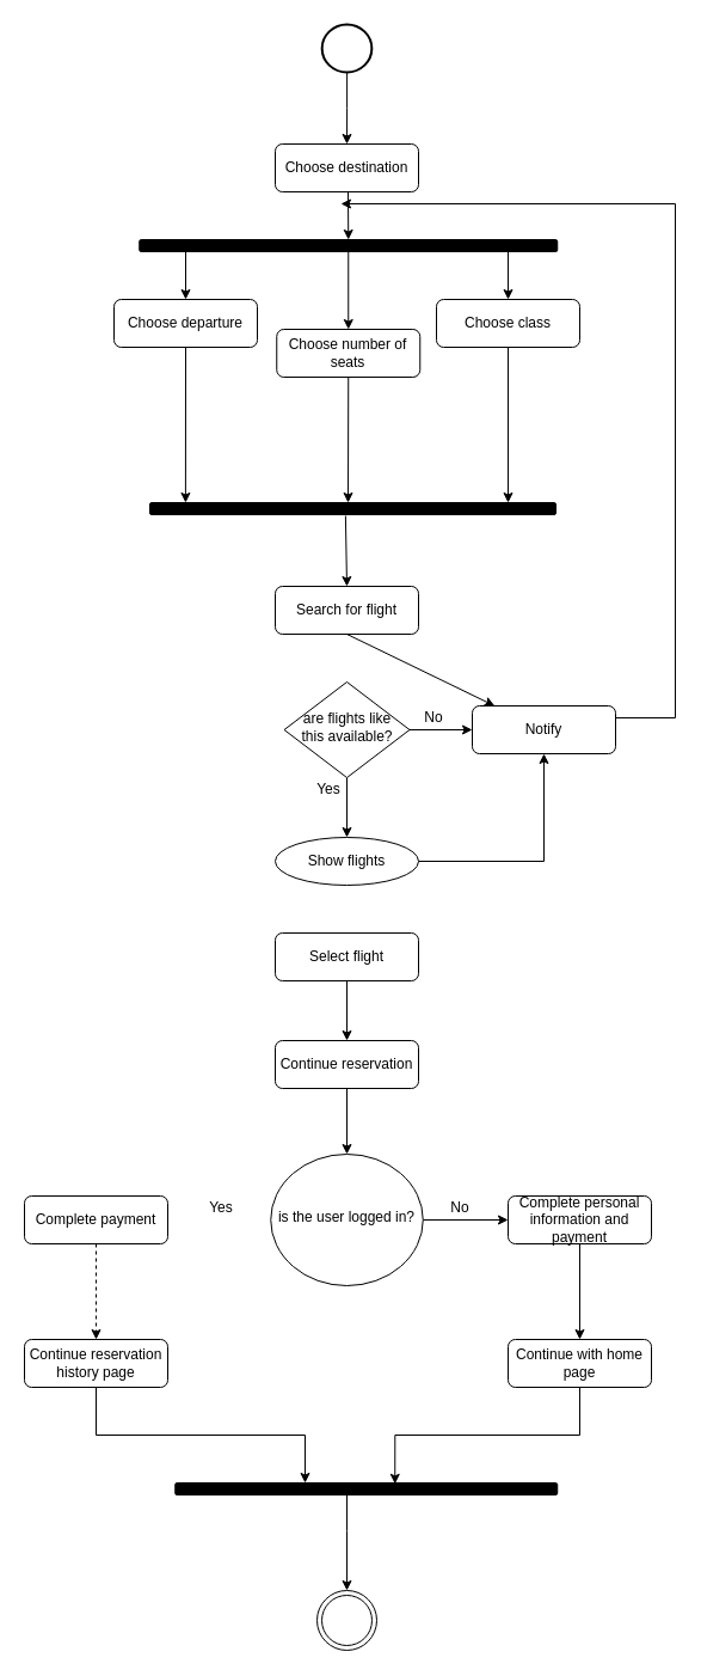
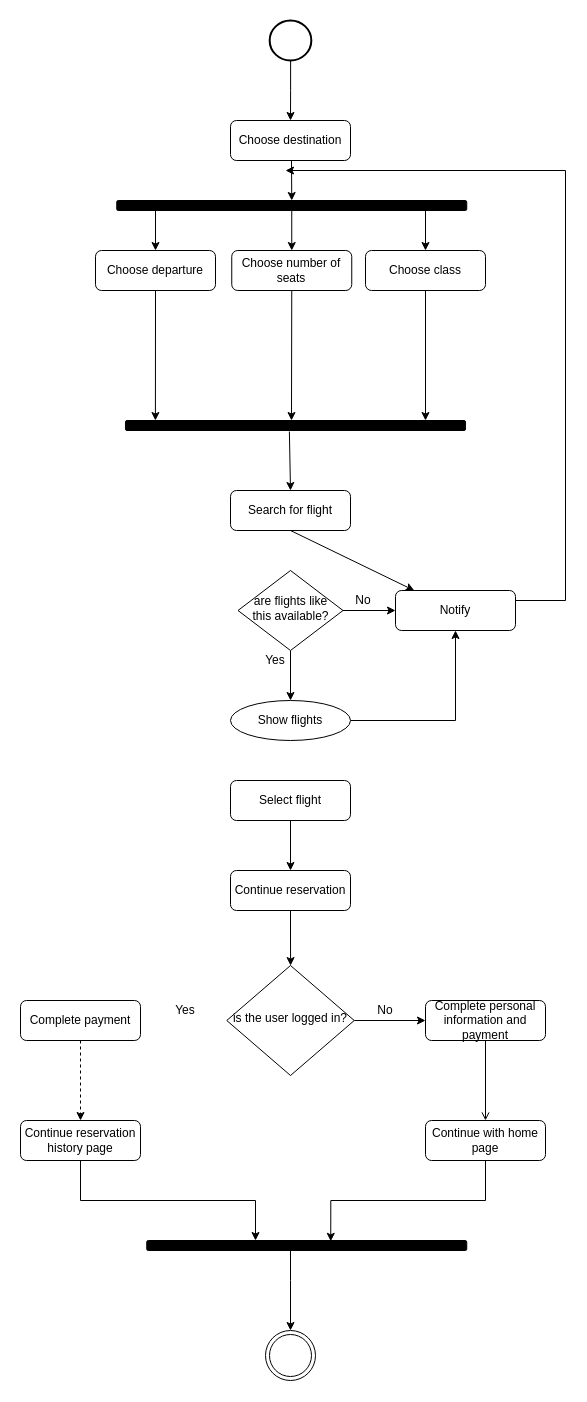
  <mxCell id="0" />
  <mxCell id="1" parent="0" />
  <mxCell id="2" style="edgeStyle=orthogonalEdgeStyle;rounded=0;orthogonalLoop=1;jettySize=auto;html=1;entryX=0.575;entryY=0.081;entryDx=0;entryDy=0;entryPerimeter=0;" parent="1" source="3" target="39" edge="1"><mxGeometry relative="1" as="geometry" /></mxCell>
  <mxCell id="3" value="Continue with home page" style="rounded=1;whiteSpace=wrap;html=1;fontSize=12;glass=0;strokeWidth=1;shadow=0;" parent="1" vertex="1"><mxGeometry x="425" y="1120" width="120" height="40" as="geometry" /></mxCell>
  <mxCell id="4" value="" style="ellipse;shape=doubleEllipse;whiteSpace=wrap;html=1;aspect=fixed;" parent="1" vertex="1"><mxGeometry x="265" y="1330" width="50" height="50" as="geometry" /></mxCell>
  <mxCell id="5" value="No" style="text;html=1;strokeColor=none;fillColor=none;align=center;verticalAlign=middle;whiteSpace=wrap;rounded=0;" parent="1" vertex="1"><mxGeometry x="365" y="1000" width="40" height="20" as="geometry" /></mxCell>
  <mxCell id="6" style="edgeStyle=orthogonalEdgeStyle;rounded=0;orthogonalLoop=1;jettySize=auto;html=1;" parent="1" source="7" target="9" edge="1"><mxGeometry relative="1" as="geometry" /></mxCell>
  <mxCell id="7" value="" style="strokeWidth=2;html=1;shape=mxgraph.flowchart.start_2;whiteSpace=wrap;" parent="1" vertex="1"><mxGeometry x="269.17" y="20" width="41.67" height="40" as="geometry" /></mxCell>
  <mxCell id="8" value="Yes" style="text;html=1;strokeColor=none;fillColor=none;align=center;verticalAlign=middle;whiteSpace=wrap;rounded=0;" parent="1" vertex="1"><mxGeometry x="165" y="1000" width="40" height="20" as="geometry" /></mxCell>
  <mxCell id="9" value="Choose destination" style="rounded=1;whiteSpace=wrap;html=1;fontSize=12;glass=0;strokeWidth=1;shadow=0;" parent="1" vertex="1"><mxGeometry x="230" y="120" width="120" height="40" as="geometry" /></mxCell>
  <mxCell id="10" value="Choose departure" style="rounded=1;whiteSpace=wrap;html=1;fontSize=12;glass=0;strokeWidth=1;shadow=0;" parent="1" vertex="1"><mxGeometry x="95" y="250" width="120" height="40" as="geometry" /></mxCell>
- <mxCell id="11" value="Choose number of seats" style="rounded=1;whiteSpace=wrap;html=1;fontSize=12;glass=0;strokeWidth=1;shadow=0;" parent="1" vertex="1"><mxGeometry x="231.25" y="275" width="120" height="40" as="geometry" /></mxCell>
+ <mxCell id="11" value="Choose number of seats" style="rounded=1;whiteSpace=wrap;html=1;fontSize=12;glass=0;strokeWidth=1;shadow=0;" parent="1" vertex="1"><mxGeometry x="231.25" y="250" width="120" height="40" as="geometry" /></mxCell>
  <mxCell id="12" value="Choose class" style="rounded=1;whiteSpace=wrap;html=1;fontSize=12;glass=0;strokeWidth=1;shadow=0;" parent="1" vertex="1"><mxGeometry x="365" y="250" width="120" height="40" as="geometry" /></mxCell>
  <mxCell id="13" style="edgeStyle=orthogonalEdgeStyle;rounded=0;orthogonalLoop=1;jettySize=auto;html=1;exitX=0.859;exitY=0.1;exitDx=0;exitDy=0;exitPerimeter=0;" parent="1" source="15" target="12" edge="1"><mxGeometry relative="1" as="geometry"><mxPoint x="425" y="205" as="sourcePoint" /><Array as="points"><mxPoint x="425" y="201" /></Array></mxGeometry></mxCell>
  <mxCell id="14" value="" style="edgeStyle=orthogonalEdgeStyle;rounded=0;orthogonalLoop=1;jettySize=auto;html=1;" parent="1" source="15" target="11" edge="1"><mxGeometry relative="1" as="geometry" /></mxCell>
  <mxCell id="15" value="" style="rounded=1;whiteSpace=wrap;html=1;fillColor=#000000;" parent="1" vertex="1"><mxGeometry x="116.25" y="200" width="350" height="10" as="geometry" /></mxCell>
  <mxCell id="16" value="" style="rounded=1;whiteSpace=wrap;html=1;fillColor=#000000;" parent="1" vertex="1"><mxGeometry x="125" y="420" width="340" height="10" as="geometry" /></mxCell>
  <mxCell id="17" value="Search for flight" style="rounded=1;whiteSpace=wrap;html=1;fontSize=12;glass=0;strokeWidth=1;shadow=0;" parent="1" vertex="1"><mxGeometry x="230" y="490" width="120" height="40" as="geometry" /></mxCell>
  <mxCell id="18" style="edgeStyle=orthogonalEdgeStyle;rounded=0;orthogonalLoop=1;jettySize=auto;html=1;entryX=0.5;entryY=0;entryDx=0;entryDy=0;" parent="1" source="20" target="24" edge="1"><mxGeometry relative="1" as="geometry" /></mxCell>
  <mxCell id="19" style="edgeStyle=orthogonalEdgeStyle;rounded=0;orthogonalLoop=1;jettySize=auto;html=1;" parent="1" source="20" target="22" edge="1"><mxGeometry relative="1" as="geometry" /></mxCell>
  <mxCell id="20" value="are flights like this available?" style="rhombus;whiteSpace=wrap;html=1;shadow=0;fontFamily=Helvetica;fontSize=12;align=center;strokeWidth=1;spacing=6;spacingTop=-4;" parent="1" vertex="1"><mxGeometry x="237.5" y="570" width="105" height="80" as="geometry" /></mxCell>
  <mxCell id="21" style="edgeStyle=orthogonalEdgeStyle;rounded=0;orthogonalLoop=1;jettySize=auto;html=1;" parent="1" source="22" edge="1"><mxGeometry relative="1" as="geometry"><mxPoint x="285" y="170" as="targetPoint" /><Array as="points"><mxPoint x="565" y="600" /><mxPoint x="565" y="170" /></Array></mxGeometry></mxCell>
  <mxCell id="22" value="Notify" style="rounded=1;whiteSpace=wrap;html=1;fontSize=12;glass=0;strokeWidth=1;shadow=0;" parent="1" vertex="1"><mxGeometry x="395" y="590" width="120" height="40" as="geometry" /></mxCell>
  <mxCell id="23" style="edgeStyle=orthogonalEdgeStyle;rounded=0;orthogonalLoop=1;jettySize=auto;html=1;" parent="1" source="24" target="22" edge="1"><mxGeometry relative="1" as="geometry" /></mxCell>
  <mxCell id="24" value="Show flights" style="ellipse;whiteSpace=wrap;html=1;fontSize=12;glass=0;strokeWidth=1;shadow=0;" parent="1" vertex="1"><mxGeometry x="230" y="700" width="120" height="40" as="geometry" /></mxCell>
  <mxCell id="25" value="No" style="text;html=1;strokeColor=none;fillColor=none;align=center;verticalAlign=middle;whiteSpace=wrap;rounded=0;" parent="1" vertex="1"><mxGeometry x="342.5" y="590" width="40" height="20" as="geometry" /></mxCell>
  <mxCell id="26" value="Yes" style="text;html=1;strokeColor=none;fillColor=none;align=center;verticalAlign=middle;whiteSpace=wrap;rounded=0;" parent="1" vertex="1"><mxGeometry x="255.01" y="650" width="40" height="20" as="geometry" /></mxCell>
  <mxCell id="27" style="edgeStyle=orthogonalEdgeStyle;rounded=0;orthogonalLoop=1;jettySize=auto;html=1;" parent="1" source="28" target="30" edge="1"><mxGeometry relative="1" as="geometry" /></mxCell>
  <mxCell id="28" value="Select flight" style="rounded=1;whiteSpace=wrap;html=1;fontSize=12;glass=0;strokeWidth=1;shadow=0;" parent="1" vertex="1"><mxGeometry x="230" y="780" width="120" height="40" as="geometry" /></mxCell>
  <mxCell id="29" style="edgeStyle=orthogonalEdgeStyle;rounded=0;orthogonalLoop=1;jettySize=auto;html=1;" parent="1" source="30" target="32" edge="1"><mxGeometry relative="1" as="geometry" /></mxCell>
  <mxCell id="30" value="Continue reservation" style="rounded=1;whiteSpace=wrap;html=1;fontSize=12;glass=0;strokeWidth=1;shadow=0;" parent="1" vertex="1"><mxGeometry x="230.01" y="870" width="120" height="40" as="geometry" /></mxCell>
  <mxCell id="31" style="edgeStyle=orthogonalEdgeStyle;rounded=0;orthogonalLoop=1;jettySize=auto;html=1;entryX=0;entryY=0.5;entryDx=0;entryDy=0;" parent="1" source="32" target="36" edge="1"><mxGeometry relative="1" as="geometry" /></mxCell>
- <mxCell id="32" value="is the user logged in?" style="ellipse;whiteSpace=wrap;html=1;shadow=0;fontFamily=Helvetica;fontSize=12;align=center;strokeWidth=1;spacing=6;spacingTop=-4;" parent="1" vertex="1"><mxGeometry x="226.25" y="965" width="127.5" height="110" as="geometry" /></mxCell>
+ <mxCell id="32" value="is the user logged in?" style="rhombus;whiteSpace=wrap;html=1;shadow=0;fontFamily=Helvetica;fontSize=12;align=center;strokeWidth=1;spacing=6;spacingTop=-4;" parent="1" vertex="1"><mxGeometry x="226.25" y="965" width="127.5" height="110" as="geometry" /></mxCell>
  <mxCell id="33" style="edgeStyle=orthogonalEdgeStyle;rounded=0;orthogonalLoop=1;jettySize=auto;html=1;dashed=1;" parent="1" source="34" target="37" edge="1"><mxGeometry relative="1" as="geometry" /></mxCell>
  <mxCell id="34" value="Complete payment" style="rounded=1;whiteSpace=wrap;html=1;fontSize=12;glass=0;strokeWidth=1;shadow=0;" parent="1" vertex="1"><mxGeometry x="20" y="1000" width="120" height="40" as="geometry" /></mxCell>
- <mxCell id="35" style="edgeStyle=orthogonalEdgeStyle;rounded=0;orthogonalLoop=1;jettySize=auto;html=1;entryX=0.5;entryY=0;entryDx=0;entryDy=0;" parent="1" source="36" target="3" edge="1"><mxGeometry relative="1" as="geometry" /></mxCell>
+ <mxCell id="35" style="edgeStyle=orthogonalEdgeStyle;rounded=0;orthogonalLoop=1;jettySize=auto;html=1;entryX=0.5;entryY=0;entryDx=0;entryDy=0;endArrow=open;" parent="1" source="36" target="3" edge="1"><mxGeometry relative="1" as="geometry" /></mxCell>
  <mxCell id="36" value="Complete personal information and payment" style="rounded=1;whiteSpace=wrap;html=1;fontSize=12;glass=0;strokeWidth=1;shadow=0;" parent="1" vertex="1"><mxGeometry x="425" y="1000" width="120" height="40" as="geometry" /></mxCell>
  <mxCell id="37" value="Continue reservation history page" style="rounded=1;whiteSpace=wrap;html=1;fontSize=12;glass=0;strokeWidth=1;shadow=0;" parent="1" vertex="1"><mxGeometry x="20" y="1120" width="120" height="40" as="geometry" /></mxCell>
  <mxCell id="38" style="edgeStyle=orthogonalEdgeStyle;rounded=0;orthogonalLoop=1;jettySize=auto;html=1;" parent="1" source="39" target="4" edge="1"><mxGeometry relative="1" as="geometry"><Array as="points"><mxPoint x="290" y="1280" /><mxPoint x="290" y="1280" /></Array></mxGeometry></mxCell>
  <mxCell id="39" value="" style="rounded=1;whiteSpace=wrap;html=1;fillColor=#000000;" parent="1" vertex="1"><mxGeometry x="146.25" y="1240" width="320" height="10" as="geometry" /></mxCell>
  <mxCell id="40" value="" style="endArrow=classic;html=1;" parent="1" edge="1"><mxGeometry width="50" height="50" relative="1" as="geometry"><mxPoint x="155" y="210" as="sourcePoint" /><mxPoint x="155" y="250" as="targetPoint" /></mxGeometry></mxCell>
  <mxCell id="41" value="" style="endArrow=classic;html=1;entryX=0.5;entryY=0;entryDx=0;entryDy=0;" parent="1" target="15" edge="1"><mxGeometry width="50" height="50" relative="1" as="geometry"><mxPoint x="291" y="160" as="sourcePoint" /><mxPoint x="335" y="320" as="targetPoint" /></mxGeometry></mxCell>
  <mxCell id="42" value="" style="endArrow=classic;html=1;exitX=0.5;exitY=1;exitDx=0;exitDy=0;entryX=0.088;entryY=0;entryDx=0;entryDy=0;entryPerimeter=0;" parent="1" source="10" target="16" edge="1"><mxGeometry width="50" height="50" relative="1" as="geometry"><mxPoint x="285" y="370" as="sourcePoint" /><mxPoint x="335" y="320" as="targetPoint" /></mxGeometry></mxCell>
  <mxCell id="43" value="" style="endArrow=classic;html=1;exitX=0.5;exitY=1;exitDx=0;exitDy=0;" parent="1" source="11" edge="1"><mxGeometry width="50" height="50" relative="1" as="geometry"><mxPoint x="285" y="370" as="sourcePoint" /><mxPoint x="291" y="420" as="targetPoint" /></mxGeometry></mxCell>
  <mxCell id="44" value="" style="endArrow=classic;html=1;exitX=0.5;exitY=1;exitDx=0;exitDy=0;" parent="1" source="12" edge="1"><mxGeometry width="50" height="50" relative="1" as="geometry"><mxPoint x="285" y="370" as="sourcePoint" /><mxPoint x="425" y="420" as="targetPoint" /></mxGeometry></mxCell>
  <mxCell id="45" value="" style="endArrow=classic;html=1;exitX=0.482;exitY=1.1;exitDx=0;exitDy=0;entryX=0.5;entryY=0;entryDx=0;entryDy=0;exitPerimeter=0;" parent="1" source="16" target="17" edge="1"><mxGeometry width="50" height="50" relative="1" as="geometry"><mxPoint x="285" y="370" as="sourcePoint" /><mxPoint x="335" y="320" as="targetPoint" /></mxGeometry></mxCell>
  <mxCell id="46" value="" style="endArrow=classic;html=1;exitX=0.5;exitY=1;exitDx=0;exitDy=0;" parent="1" source="17" target="22" edge="1"><mxGeometry width="50" height="50" relative="1" as="geometry"><mxPoint x="285" y="470" as="sourcePoint" /><mxPoint x="335" y="420" as="targetPoint" /></mxGeometry></mxCell>
  <mxCell id="47" style="edgeStyle=orthogonalEdgeStyle;rounded=0;orthogonalLoop=1;jettySize=auto;html=1;exitX=0.5;exitY=1;exitDx=0;exitDy=0;" parent="1" source="37" edge="1"><mxGeometry relative="1" as="geometry"><mxPoint x="140" y="1210" as="sourcePoint" /><mxPoint x="255" y="1240" as="targetPoint" /><Array as="points"><mxPoint x="80" y="1200" /><mxPoint x="255" y="1200" /></Array></mxGeometry></mxCell>
